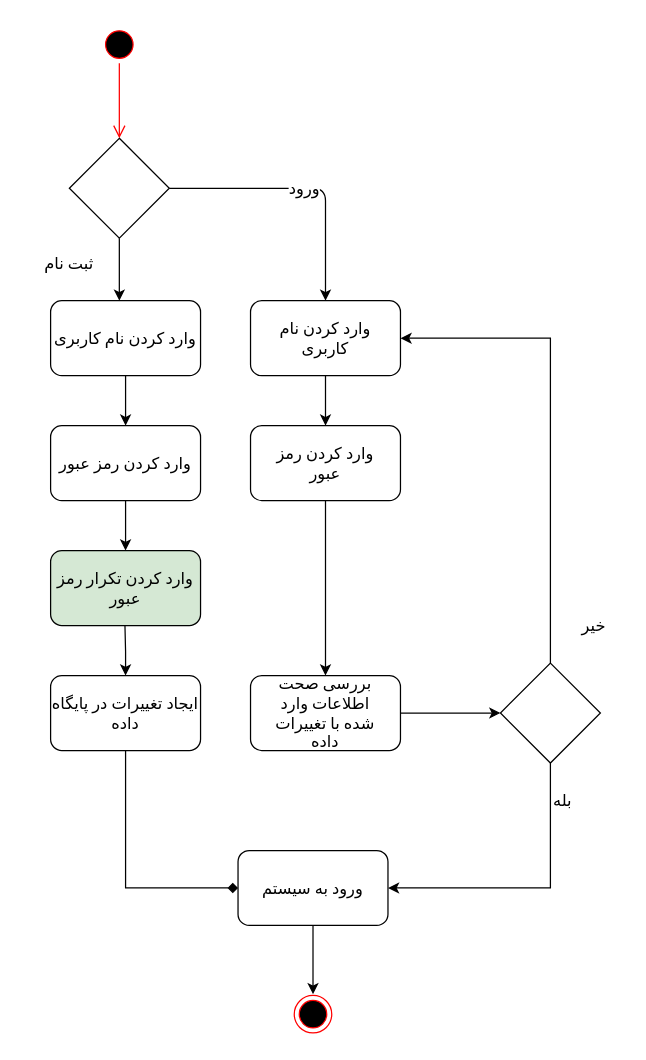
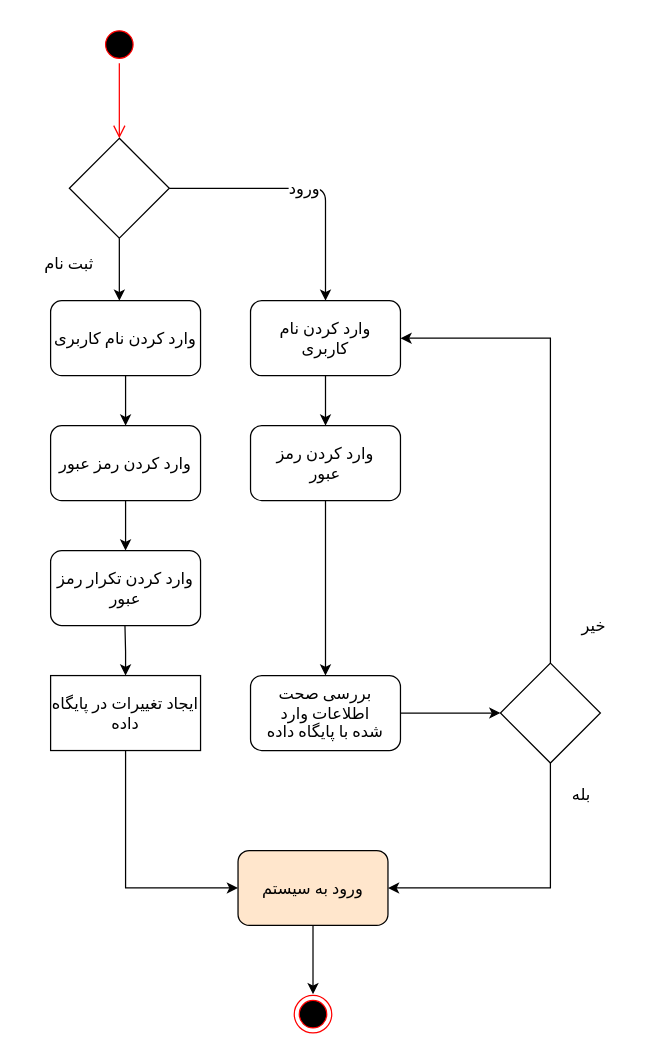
  <mxCell id="0" />
  <mxCell id="1" parent="0" />
  <mxCell id="2" value="" style="ellipse;html=1;shape=startState;fillColor=#000000;strokeColor=#ff0000;fontFamily=B Zar;fontSize=13;" parent="1" vertex="1"><mxGeometry x="80" y="20" width="30" height="30" as="geometry" /></mxCell>
  <mxCell id="3" value="" style="edgeStyle=orthogonalEdgeStyle;html=1;verticalAlign=bottom;endArrow=open;endSize=8;strokeColor=#ff0000;fontFamily=B Zar;fontSize=13;" parent="1" source="2" edge="1"><mxGeometry relative="1" as="geometry"><mxPoint x="95" y="110" as="targetPoint" /></mxGeometry></mxCell>
  <mxCell id="4" value="" style="edgeStyle=orthogonalEdgeStyle;rounded=0;orthogonalLoop=1;jettySize=auto;html=1;fontFamily=B Zar;fontSize=13;" parent="1" source="5" target="6" edge="1"><mxGeometry relative="1" as="geometry"><Array as="points"><mxPoint x="95" y="230" /><mxPoint x="95" y="230" /></Array></mxGeometry></mxCell>
  <mxCell id="5" value="" style="rhombus;whiteSpace=wrap;html=1;fontFamily=B Zar;fontSize=13;" parent="1" vertex="1"><mxGeometry x="55" y="110" width="80" height="80" as="geometry" /></mxCell>
  <mxCell id="6" value="&lt;font style=&quot;font-size: 13px&quot;&gt;وارد کردن نام کاربری&lt;/font&gt;" style="rounded=1;whiteSpace=wrap;html=1;fontFamily=B Zar;fontSize=13;" parent="1" vertex="1"><mxGeometry x="40" y="240" width="120" height="60" as="geometry" /></mxCell>
  <mxCell id="7" value="&lt;font style=&quot;font-size: 13px&quot;&gt;وارد کردن رمز عبور&lt;/font&gt;" style="rounded=1;whiteSpace=wrap;html=1;fontFamily=B Zar;fontSize=13;" parent="1" vertex="1"><mxGeometry x="40" y="340" width="120" height="60" as="geometry" /></mxCell>
  <mxCell id="8" value="" style="edgeStyle=orthogonalEdgeStyle;rounded=0;orthogonalLoop=1;jettySize=auto;html=1;exitX=0.5;exitY=1;exitDx=0;exitDy=0;fontFamily=B Zar;fontSize=13;" parent="1" source="7" edge="1"><mxGeometry relative="1" as="geometry"><mxPoint x="100" y="440" as="targetPoint" /><mxPoint x="100" y="440" as="sourcePoint" /></mxGeometry></mxCell>
  <mxCell id="9" value="" style="endArrow=classic;html=1;entryX=0.5;entryY=0;entryDx=0;entryDy=0;exitX=0.5;exitY=1;exitDx=0;exitDy=0;fontFamily=B Zar;fontSize=13;" parent="1" source="6" target="7" edge="1"><mxGeometry width="50" height="50" relative="1" as="geometry"><mxPoint x="75" y="340" as="sourcePoint" /><mxPoint x="125" y="290" as="targetPoint" /><Array as="points" /></mxGeometry></mxCell>
  <mxCell id="10" value="&lt;font style=&quot;font-size: 13px;&quot;&gt;ورود&lt;/font&gt;" style="endArrow=classic;html=1;exitX=1;exitY=0.5;exitDx=0;exitDy=0;entryX=0.5;entryY=0;entryDx=0;entryDy=0;fontFamily=B Zar;fontSize=13;" parent="1" source="5" target="12" edge="1"><mxGeometry width="50" height="50" relative="1" as="geometry"><mxPoint x="140" y="150" as="sourcePoint" /><mxPoint x="250" y="230" as="targetPoint" /><Array as="points"><mxPoint x="260" y="150" /></Array></mxGeometry></mxCell>
  <mxCell id="11" value="" style="edgeStyle=orthogonalEdgeStyle;rounded=0;orthogonalLoop=1;jettySize=auto;html=1;fontFamily=B Zar;fontSize=13;" parent="1" source="12" target="14" edge="1"><mxGeometry relative="1" as="geometry" /></mxCell>
  <mxCell id="12" value="" style="rounded=1;whiteSpace=wrap;html=1;fontFamily=B Zar;fontSize=13;" parent="1" vertex="1"><mxGeometry x="200" y="240" width="120" height="60" as="geometry" /></mxCell>
  <mxCell id="13" value="" style="edgeStyle=orthogonalEdgeStyle;rounded=0;orthogonalLoop=1;jettySize=auto;html=1;fontFamily=B Zar;fontSize=13;" parent="1" source="14" target="16" edge="1"><mxGeometry relative="1" as="geometry" /></mxCell>
  <mxCell id="14" value="" style="rounded=1;whiteSpace=wrap;html=1;fontFamily=B Zar;fontSize=13;" parent="1" vertex="1"><mxGeometry x="200" y="340" width="120" height="60" as="geometry" /></mxCell>
  <mxCell id="15" value="" style="edgeStyle=orthogonalEdgeStyle;rounded=0;orthogonalLoop=1;jettySize=auto;html=1;entryX=0;entryY=0.5;entryDx=0;entryDy=0;fontFamily=B Zar;fontSize=13;" parent="1" source="16" target="26" edge="1"><mxGeometry relative="1" as="geometry"><mxPoint x="260" y="620" as="targetPoint" /></mxGeometry></mxCell>
  <mxCell id="16" value="" style="rounded=1;whiteSpace=wrap;html=1;fontFamily=B Zar;fontSize=13;" parent="1" vertex="1"><mxGeometry x="200" y="540" width="120" height="60" as="geometry" /></mxCell>
  <mxCell id="17" style="edgeStyle=orthogonalEdgeStyle;rounded=0;orthogonalLoop=1;jettySize=auto;html=1;exitX=0.5;exitY=1;exitDx=0;exitDy=0;entryX=0.5;entryY=0;entryDx=0;entryDy=0;fontFamily=B Zar;fontSize=13;" parent="1" edge="1"><mxGeometry relative="1" as="geometry"><mxPoint x="250" y="735" as="sourcePoint" /><mxPoint x="250" y="795" as="targetPoint" /></mxGeometry></mxCell>
  <mxCell id="18" value="&lt;font style=&quot;font-size: 13px&quot;&gt;وارد کردن نام کاربری&lt;/font&gt;" style="text;html=1;strokeColor=none;fillColor=none;align=center;verticalAlign=middle;whiteSpace=wrap;rounded=0;fontFamily=B Zar;fontSize=13;" parent="1" vertex="1"><mxGeometry x="220" y="240" width="80" height="60" as="geometry" /></mxCell>
  <mxCell id="19" value="&lt;font style=&quot;font-size: 13px&quot;&gt;وارد کردن رمز عبور&lt;/font&gt;" style="text;html=1;strokeColor=none;fillColor=none;align=center;verticalAlign=middle;whiteSpace=wrap;rounded=0;fontFamily=B Zar;fontSize=13;" parent="1" vertex="1"><mxGeometry x="210" y="350" width="100" height="40" as="geometry" /></mxCell>
- <mxCell id="20" value="&lt;font style=&quot;font-size: 13px&quot;&gt;بررسی صحت اطلاعات وارد شده با تغییرات داده&lt;/font&gt;" style="text;html=1;strokeColor=none;fillColor=none;align=center;verticalAlign=middle;whiteSpace=wrap;rounded=0;fontFamily=B Zar;fontSize=13;" parent="1" vertex="1"><mxGeometry x="210" y="550" width="100" height="40" as="geometry" /></mxCell>
- <mxCell id="21" style="edgeStyle=orthogonalEdgeStyle;rounded=0;orthogonalLoop=1;jettySize=auto;html=1;exitX=0.5;exitY=1;exitDx=0;exitDy=0;entryX=0;entryY=0.5;entryDx=0;entryDy=0;fontFamily=B Zar;fontSize=13;endArrow=diamond;" parent="1" source="30" target="27" edge="1"><mxGeometry relative="1" as="geometry" /></mxCell>
+ <mxCell id="20" value="&lt;font style=&quot;font-size: 13px&quot;&gt;بررسی صحت اطلاعات وارد شده با پایگاه داده&lt;/font&gt;" style="text;html=1;strokeColor=none;fillColor=none;align=center;verticalAlign=middle;whiteSpace=wrap;rounded=0;fontFamily=B Zar;fontSize=13;" parent="1" vertex="1"><mxGeometry x="210" y="550" width="100" height="40" as="geometry" /></mxCell>
+ <mxCell id="21" style="edgeStyle=orthogonalEdgeStyle;rounded=0;orthogonalLoop=1;jettySize=auto;html=1;exitX=0.5;exitY=1;exitDx=0;exitDy=0;entryX=0;entryY=0.5;entryDx=0;entryDy=0;fontFamily=B Zar;fontSize=13;" parent="1" source="30" target="27" edge="1"><mxGeometry relative="1" as="geometry" /></mxCell>
  <mxCell id="22" value="" style="ellipse;html=1;shape=endState;fillColor=#000000;strokeColor=#ff0000;fontFamily=B Zar;fontSize=13;" parent="1" vertex="1"><mxGeometry x="235" y="796" width="30" height="30" as="geometry" /></mxCell>
  <mxCell id="23" value="&lt;font style=&quot;font-size: 13px&quot;&gt;ثبت نام&lt;/font&gt;" style="text;html=1;strokeColor=none;fillColor=none;align=center;verticalAlign=middle;whiteSpace=wrap;rounded=0;rotation=0;fontFamily=B Zar;fontSize=13;" parent="1" vertex="1"><mxGeometry x="20" y="200" width="70" height="20" as="geometry" /></mxCell>
  <mxCell id="24" style="edgeStyle=orthogonalEdgeStyle;rounded=0;orthogonalLoop=1;jettySize=auto;html=1;entryX=1;entryY=0.5;entryDx=0;entryDy=0;fontFamily=B Zar;fontSize=13;" parent="1" source="26" target="27" edge="1"><mxGeometry relative="1" as="geometry"><Array as="points"><mxPoint x="440" y="710" /></Array></mxGeometry></mxCell>
  <mxCell id="25" style="edgeStyle=orthogonalEdgeStyle;rounded=0;orthogonalLoop=1;jettySize=auto;html=1;entryX=1;entryY=0.5;entryDx=0;entryDy=0;fontFamily=B Zar;fontSize=13;" parent="1" source="26" target="12" edge="1"><mxGeometry relative="1" as="geometry"><Array as="points"><mxPoint x="440" y="270" /></Array><mxPoint x="340" y="285" as="targetPoint" /></mxGeometry></mxCell>
  <mxCell id="26" value="" style="rhombus;whiteSpace=wrap;html=1;fontFamily=B Zar;fontSize=13;" parent="1" vertex="1"><mxGeometry x="400" y="530" width="80" height="80" as="geometry" /></mxCell>
- <mxCell id="27" value="&lt;font style=&quot;font-size: 13px&quot;&gt;ورود به سیستم&lt;/font&gt;" style="rounded=1;whiteSpace=wrap;html=1;fontFamily=B Zar;fontSize=13;" parent="1" vertex="1"><mxGeometry x="190" y="680" width="120" height="60" as="geometry" /></mxCell>
- <mxCell id="28" value="&lt;font style=&quot;font-size: 13px&quot;&gt;بله&lt;/font&gt;" style="text;html=1;strokeColor=none;fillColor=none;align=center;verticalAlign=middle;whiteSpace=wrap;rounded=0;fontFamily=B Zar;fontSize=13;" parent="1" vertex="1"><mxGeometry x="430" y="630" width="40" height="20" as="geometry" /></mxCell>
+ <mxCell id="27" value="&lt;font style=&quot;font-size: 13px&quot;&gt;ورود به سیستم&lt;/font&gt;" style="rounded=1;whiteSpace=wrap;html=1;fontFamily=B Zar;fontSize=13;fillColor=#ffe6cc;" parent="1" vertex="1"><mxGeometry x="190" y="680" width="120" height="60" as="geometry" /></mxCell>
+ <mxCell id="28" value="&lt;font style=&quot;font-size: 13px&quot;&gt;بله&lt;/font&gt;" style="text;html=1;strokeColor=none;fillColor=none;align=center;verticalAlign=middle;whiteSpace=wrap;rounded=0;fontFamily=B Zar;fontSize=13;" parent="1" vertex="1"><mxGeometry x="445" y="625" width="40" height="20" as="geometry" /></mxCell>
  <mxCell id="29" value="&lt;font style=&quot;font-size: 13px&quot;&gt;خیر&lt;/font&gt;" style="text;html=1;strokeColor=none;fillColor=none;align=center;verticalAlign=middle;whiteSpace=wrap;rounded=0;fontFamily=B Zar;fontSize=13;" parent="1" vertex="1"><mxGeometry x="455" y="490" width="40" height="20" as="geometry" /></mxCell>
- <mxCell id="30" value="&lt;font style=&quot;font-size: 13px&quot;&gt;ایجاد تغییرات در پایگاه داده&lt;/font&gt;" style="rounded=1;whiteSpace=wrap;html=1;fontFamily=B Zar;fontSize=13;" parent="1" vertex="1"><mxGeometry x="40" y="540" width="120" height="60" as="geometry" /></mxCell>
- <mxCell id="31" value="&lt;font style=&quot;font-size: 13px&quot;&gt;وارد کردن تکرار رمز عبور&lt;/font&gt;" style="rounded=1;whiteSpace=wrap;html=1;fontFamily=B Zar;fontSize=13;fillColor=#d5e8d4;" parent="1" vertex="1"><mxGeometry x="40" y="440" width="120" height="60" as="geometry" /></mxCell>
+ <mxCell id="30" value="&lt;font style=&quot;font-size: 13px&quot;&gt;ایجاد تغییرات در پایگاه داده&lt;/font&gt;" style="whiteSpace=wrap;html=1;fontFamily=B Zar;fontSize=13;rounded=0;" parent="1" vertex="1"><mxGeometry x="40" y="540" width="120" height="60" as="geometry" /></mxCell>
+ <mxCell id="31" value="&lt;font style=&quot;font-size: 13px&quot;&gt;وارد کردن تکرار رمز عبور&lt;/font&gt;" style="rounded=1;whiteSpace=wrap;html=1;fontFamily=B Zar;fontSize=13;" parent="1" vertex="1"><mxGeometry x="40" y="440" width="120" height="60" as="geometry" /></mxCell>
  <mxCell id="32" value="" style="edgeStyle=orthogonalEdgeStyle;rounded=0;orthogonalLoop=1;jettySize=auto;html=1;entryX=0.5;entryY=0;entryDx=0;entryDy=0;fontFamily=B Zar;fontSize=13;" parent="1" target="30" edge="1"><mxGeometry relative="1" as="geometry"><mxPoint x="99.5" y="500" as="sourcePoint" /><mxPoint x="99.5" y="620" as="targetPoint" /></mxGeometry></mxCell>
